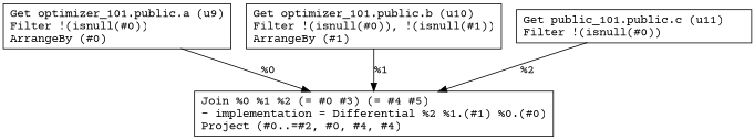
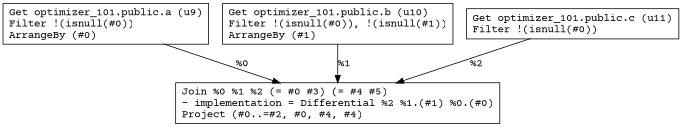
  digraph {
    fontname="Courier Prime"
    node [shape=record fontname="Courier Prime"]
    edge [fontname="Courier Prime"]
    n1 [label="Get optimizer_101.public.a (u9)\lFilter !(isnull(#0))\lArrangeBy (#0)\l"]
    n2 [label="Join %0 %1 %2 (= #0 #3) (= #4 #5)\l- implementation = Differential %2 %1.(#1) %0.(#0)\lProject (#0..=#2, #0, #4, #4)\l"]
    n3 [label="Get optimizer_101.public.b (u10)\lFilter !(isnull(#0)), !(isnull(#1))\lArrangeBy (#1)\l"]
-   n4 [label="Get public_101.public.c (u11)\lFilter !(isnull(#0))\l"]
+   n4 [label="Get optimizer_101.public.c (u11)\lFilter !(isnull(#0))\l"]
    n1 -> n2 [label="%0\l"]
    n3 -> n2 [label="%1\l"]
    n4 -> n2 [label="%2\l"]
  }
